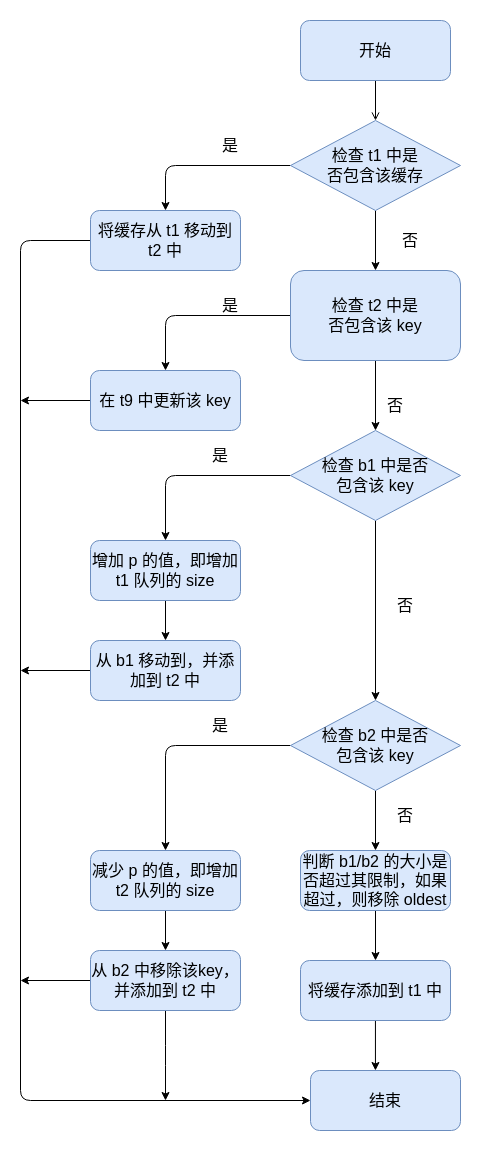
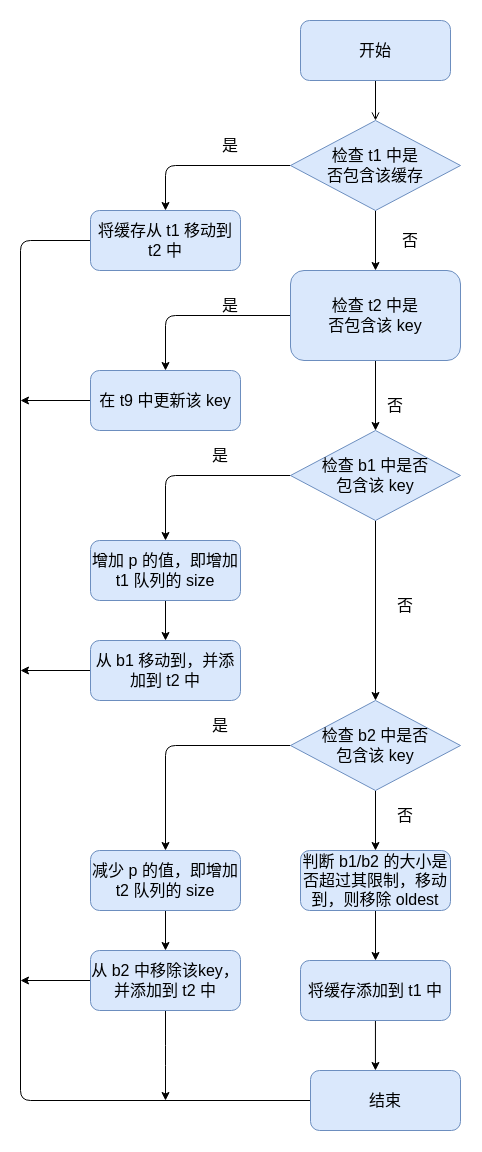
  <mxCell id="0" />
  <mxCell id="1" parent="0" />
  <mxCell id="2" style="edgeStyle=none;html=1;entryX=0.5;entryY=0;entryDx=0;entryDy=0;fontSize=16;endArrow=open;" edge="1" parent="1" source="3" target="6"><mxGeometry relative="1" as="geometry" /></mxCell>
  <mxCell id="3" value="&lt;font style=&quot;font-size: 16px&quot;&gt;开始&lt;/font&gt;" style="rounded=1;whiteSpace=wrap;html=1;fillColor=#dae8fc;strokeColor=#6c8ebf;" vertex="1" parent="1"><mxGeometry x="300" y="20" width="150" height="60" as="geometry" /></mxCell>
  <mxCell id="4" style="edgeStyle=orthogonalEdgeStyle;html=1;entryX=0.5;entryY=0;entryDx=0;entryDy=0;fontSize=16;" edge="1" parent="1" source="6" target="11"><mxGeometry relative="1" as="geometry" /></mxCell>
  <mxCell id="5" style="edgeStyle=orthogonalEdgeStyle;html=1;exitX=0.5;exitY=1;exitDx=0;exitDy=0;entryX=0.5;entryY=0;entryDx=0;entryDy=0;fontSize=16;" edge="1" parent="1" source="6" target="9"><mxGeometry relative="1" as="geometry" /></mxCell>
  <mxCell id="6" value="&lt;span&gt;检查 t1 中是&lt;br&gt;否包含该缓存&lt;/span&gt;" style="rhombus;whiteSpace=wrap;html=1;fontSize=16;fillColor=#dae8fc;strokeColor=#6c8ebf;" vertex="1" parent="1"><mxGeometry x="290" y="120" width="170" height="90" as="geometry" /></mxCell>
  <mxCell id="7" style="edgeStyle=orthogonalEdgeStyle;html=1;exitX=0;exitY=0.5;exitDx=0;exitDy=0;fontSize=16;" edge="1" parent="1" source="9" target="13"><mxGeometry relative="1" as="geometry" /></mxCell>
  <mxCell id="8" style="edgeStyle=orthogonalEdgeStyle;html=1;exitX=0.5;exitY=1;exitDx=0;exitDy=0;fontSize=16;" edge="1" parent="1" source="9" target="16"><mxGeometry relative="1" as="geometry" /></mxCell>
  <mxCell id="9" value="&lt;span&gt;检查 t2 中是&lt;br&gt;否包含该 key&lt;/span&gt;" style="whiteSpace=wrap;html=1;fontSize=16;fillColor=#dae8fc;strokeColor=#6c8ebf;rounded=1;" vertex="1" parent="1"><mxGeometry x="290" y="270" width="170" height="90" as="geometry" /></mxCell>
- <mxCell id="10" style="edgeStyle=orthogonalEdgeStyle;html=1;fontSize=16;entryX=0;entryY=0.5;entryDx=0;entryDy=0;" edge="1" parent="1" source="11" target="33"><mxGeometry relative="1" as="geometry"><mxPoint x="40" y="1238" as="targetPoint" /><Array as="points"><mxPoint x="20" y="240" /><mxPoint x="20" y="1100" /></Array></mxGeometry></mxCell>
+ <mxCell id="10" style="edgeStyle=orthogonalEdgeStyle;html=1;fontSize=16;entryX=0;entryY=0.5;entryDx=0;entryDy=0;endArrow=none;" edge="1" parent="1" source="11" target="33"><mxGeometry relative="1" as="geometry"><mxPoint x="40" y="1238" as="targetPoint" /><Array as="points"><mxPoint x="20" y="240" /><mxPoint x="20" y="1100" /></Array></mxGeometry></mxCell>
  <mxCell id="11" value="&lt;span style=&quot;font-size: 16px&quot;&gt;将缓存从 t1 移动到 t2 中&lt;/span&gt;" style="rounded=1;whiteSpace=wrap;html=1;fillColor=#dae8fc;strokeColor=#6c8ebf;" vertex="1" parent="1"><mxGeometry x="90" y="210" width="150" height="60" as="geometry" /></mxCell>
  <mxCell id="12" style="edgeStyle=orthogonalEdgeStyle;html=1;fontSize=16;" edge="1" parent="1" source="13"><mxGeometry relative="1" as="geometry"><mxPoint x="20" y="400" as="targetPoint" /></mxGeometry></mxCell>
  <mxCell id="13" value="&lt;span style=&quot;font-size: 16px&quot;&gt;在 t9 中更新该 key&lt;/span&gt;" style="rounded=1;whiteSpace=wrap;html=1;fillColor=#dae8fc;strokeColor=#6c8ebf;" vertex="1" parent="1"><mxGeometry x="90" y="370" width="150" height="60" as="geometry" /></mxCell>
  <mxCell id="14" style="edgeStyle=orthogonalEdgeStyle;html=1;exitX=0;exitY=0.5;exitDx=0;exitDy=0;fontSize=16;" edge="1" parent="1" source="16" target="18"><mxGeometry relative="1" as="geometry" /></mxCell>
  <mxCell id="15" style="edgeStyle=orthogonalEdgeStyle;html=1;fontSize=16;" edge="1" parent="1" source="16" target="23"><mxGeometry relative="1" as="geometry" /></mxCell>
  <mxCell id="16" value="&lt;span&gt;检查 b1 中是否&lt;br&gt;包含该 key&lt;/span&gt;" style="rhombus;whiteSpace=wrap;html=1;fontSize=16;fillColor=#dae8fc;strokeColor=#6c8ebf;" vertex="1" parent="1"><mxGeometry x="290" y="430" width="170" height="90" as="geometry" /></mxCell>
  <mxCell id="17" style="edgeStyle=orthogonalEdgeStyle;html=1;exitX=0.5;exitY=1;exitDx=0;exitDy=0;entryX=0.5;entryY=0;entryDx=0;entryDy=0;fontSize=16;" edge="1" parent="1" source="18" target="20"><mxGeometry relative="1" as="geometry" /></mxCell>
  <mxCell id="18" value="&lt;span style=&quot;font-size: 16px&quot;&gt;增加 p 的值，即增加 t1 队列的 size&lt;/span&gt;" style="rounded=1;whiteSpace=wrap;html=1;fillColor=#dae8fc;strokeColor=#6c8ebf;" vertex="1" parent="1"><mxGeometry x="90" y="540" width="150" height="60" as="geometry" /></mxCell>
  <mxCell id="19" style="edgeStyle=orthogonalEdgeStyle;html=1;fontSize=16;" edge="1" parent="1" source="20"><mxGeometry relative="1" as="geometry"><mxPoint x="20" y="670" as="targetPoint" /></mxGeometry></mxCell>
  <mxCell id="20" value="&lt;span style=&quot;font-size: 16px&quot;&gt;从 b1 移动到，并添加到 t2 中&lt;/span&gt;" style="rounded=1;whiteSpace=wrap;html=1;fillColor=#dae8fc;strokeColor=#6c8ebf;" vertex="1" parent="1"><mxGeometry x="90" y="640" width="150" height="60" as="geometry" /></mxCell>
  <mxCell id="21" style="edgeStyle=orthogonalEdgeStyle;html=1;exitX=0.5;exitY=1;exitDx=0;exitDy=0;fontSize=16;" edge="1" parent="1" source="23" target="30"><mxGeometry relative="1" as="geometry" /></mxCell>
  <mxCell id="22" style="edgeStyle=orthogonalEdgeStyle;html=1;fontSize=16;" edge="1" parent="1" source="23" target="25"><mxGeometry relative="1" as="geometry" /></mxCell>
  <mxCell id="23" value="&lt;span&gt;检查 b2 中是否&lt;br&gt;包含该 key&lt;/span&gt;" style="rhombus;whiteSpace=wrap;html=1;fontSize=16;fillColor=#dae8fc;strokeColor=#6c8ebf;" vertex="1" parent="1"><mxGeometry x="290" y="700" width="170" height="90" as="geometry" /></mxCell>
  <mxCell id="24" style="edgeStyle=orthogonalEdgeStyle;html=1;exitX=0.5;exitY=1;exitDx=0;exitDy=0;entryX=0.5;entryY=0;entryDx=0;entryDy=0;fontSize=16;" edge="1" parent="1" source="25" target="28"><mxGeometry relative="1" as="geometry" /></mxCell>
  <mxCell id="25" value="&lt;span style=&quot;font-size: 16px&quot;&gt;减少 p 的值，即增加 t2 队列的 size&lt;/span&gt;" style="rounded=1;whiteSpace=wrap;html=1;fillColor=#dae8fc;strokeColor=#6c8ebf;" vertex="1" parent="1"><mxGeometry x="90" y="850" width="150" height="60" as="geometry" /></mxCell>
  <mxCell id="26" style="edgeStyle=orthogonalEdgeStyle;html=1;exitX=0.5;exitY=1;exitDx=0;exitDy=0;fontSize=16;" edge="1" parent="1" source="28"><mxGeometry relative="1" as="geometry"><mxPoint x="165" y="1100" as="targetPoint" /></mxGeometry></mxCell>
  <mxCell id="27" style="edgeStyle=orthogonalEdgeStyle;html=1;fontSize=16;" edge="1" parent="1" source="28"><mxGeometry relative="1" as="geometry"><mxPoint x="20" y="980" as="targetPoint" /></mxGeometry></mxCell>
  <mxCell id="28" value="&lt;span style=&quot;font-size: 16px&quot;&gt;从 b2 中移除该key，并添加到 t2 中&lt;/span&gt;" style="rounded=1;whiteSpace=wrap;html=1;fillColor=#dae8fc;strokeColor=#6c8ebf;" vertex="1" parent="1"><mxGeometry x="90" y="950" width="150" height="60" as="geometry" /></mxCell>
  <mxCell id="29" style="edgeStyle=orthogonalEdgeStyle;html=1;exitX=0.5;exitY=1;exitDx=0;exitDy=0;fontSize=16;" edge="1" parent="1" source="30" target="32"><mxGeometry relative="1" as="geometry" /></mxCell>
- <mxCell id="30" value="&lt;font style=&quot;font-size: 16px&quot;&gt;判断 b1/b2 的大小是否超过其限制，如果超过，则移除 oldest&lt;/font&gt;" style="rounded=1;whiteSpace=wrap;html=1;fillColor=#dae8fc;strokeColor=#6c8ebf;" vertex="1" parent="1"><mxGeometry x="300" y="850" width="150" height="60" as="geometry" /></mxCell>
+ <mxCell id="30" value="&lt;font style=&quot;font-size: 16px&quot;&gt;判断 b1/b2 的大小是否超过其限制，移动到，则移除 oldest&lt;/font&gt;" style="rounded=1;whiteSpace=wrap;html=1;fillColor=#dae8fc;strokeColor=#6c8ebf;" vertex="1" parent="1"><mxGeometry x="300" y="850" width="150" height="60" as="geometry" /></mxCell>
  <mxCell id="31" style="edgeStyle=orthogonalEdgeStyle;html=1;entryX=0.433;entryY=0;entryDx=0;entryDy=0;entryPerimeter=0;fontSize=16;" edge="1" parent="1" source="32" target="33"><mxGeometry relative="1" as="geometry" /></mxCell>
  <mxCell id="32" value="&lt;span style=&quot;font-size: 16px&quot;&gt;将缓存添加到 t1 中&lt;/span&gt;" style="rounded=1;whiteSpace=wrap;html=1;fillColor=#dae8fc;strokeColor=#6c8ebf;" vertex="1" parent="1"><mxGeometry x="300" y="960" width="150" height="60" as="geometry" /></mxCell>
  <mxCell id="33" value="&lt;span style=&quot;font-size: 16px&quot;&gt;结束&lt;/span&gt;" style="rounded=1;whiteSpace=wrap;html=1;fillColor=#dae8fc;strokeColor=#6c8ebf;" vertex="1" parent="1"><mxGeometry x="310" y="1070" width="150" height="60" as="geometry" /></mxCell>
  <mxCell id="34" value="是" style="text;html=1;strokeColor=none;fillColor=none;align=center;verticalAlign=middle;whiteSpace=wrap;rounded=0;fontSize=16;" vertex="1" parent="1"><mxGeometry x="200" y="130" width="60" height="30" as="geometry" /></mxCell>
  <mxCell id="35" value="否" style="text;html=1;strokeColor=none;fillColor=none;align=center;verticalAlign=middle;whiteSpace=wrap;rounded=0;fontSize=16;" vertex="1" parent="1"><mxGeometry x="380" y="225" width="60" height="30" as="geometry" /></mxCell>
  <mxCell id="36" value="是" style="text;html=1;strokeColor=none;fillColor=none;align=center;verticalAlign=middle;whiteSpace=wrap;rounded=0;fontSize=16;" vertex="1" parent="1"><mxGeometry x="200" y="290" width="60" height="30" as="geometry" /></mxCell>
  <mxCell id="37" value="否" style="text;html=1;strokeColor=none;fillColor=none;align=center;verticalAlign=middle;whiteSpace=wrap;rounded=0;fontSize=16;" vertex="1" parent="1"><mxGeometry x="365" y="390" width="60" height="30" as="geometry" /></mxCell>
  <mxCell id="38" value="是" style="text;html=1;strokeColor=none;fillColor=none;align=center;verticalAlign=middle;whiteSpace=wrap;rounded=0;fontSize=16;" vertex="1" parent="1"><mxGeometry x="190" y="440" width="60" height="30" as="geometry" /></mxCell>
  <mxCell id="39" value="否" style="text;html=1;strokeColor=none;fillColor=none;align=center;verticalAlign=middle;whiteSpace=wrap;rounded=0;fontSize=16;" vertex="1" parent="1"><mxGeometry x="375" y="590" width="60" height="30" as="geometry" /></mxCell>
  <mxCell id="40" value="是" style="text;html=1;strokeColor=none;fillColor=none;align=center;verticalAlign=middle;whiteSpace=wrap;rounded=0;fontSize=16;" vertex="1" parent="1"><mxGeometry x="190" y="710" width="60" height="30" as="geometry" /></mxCell>
  <mxCell id="41" value="否" style="text;html=1;strokeColor=none;fillColor=none;align=center;verticalAlign=middle;whiteSpace=wrap;rounded=0;fontSize=16;" vertex="1" parent="1"><mxGeometry x="375" y="800" width="60" height="30" as="geometry" /></mxCell>
